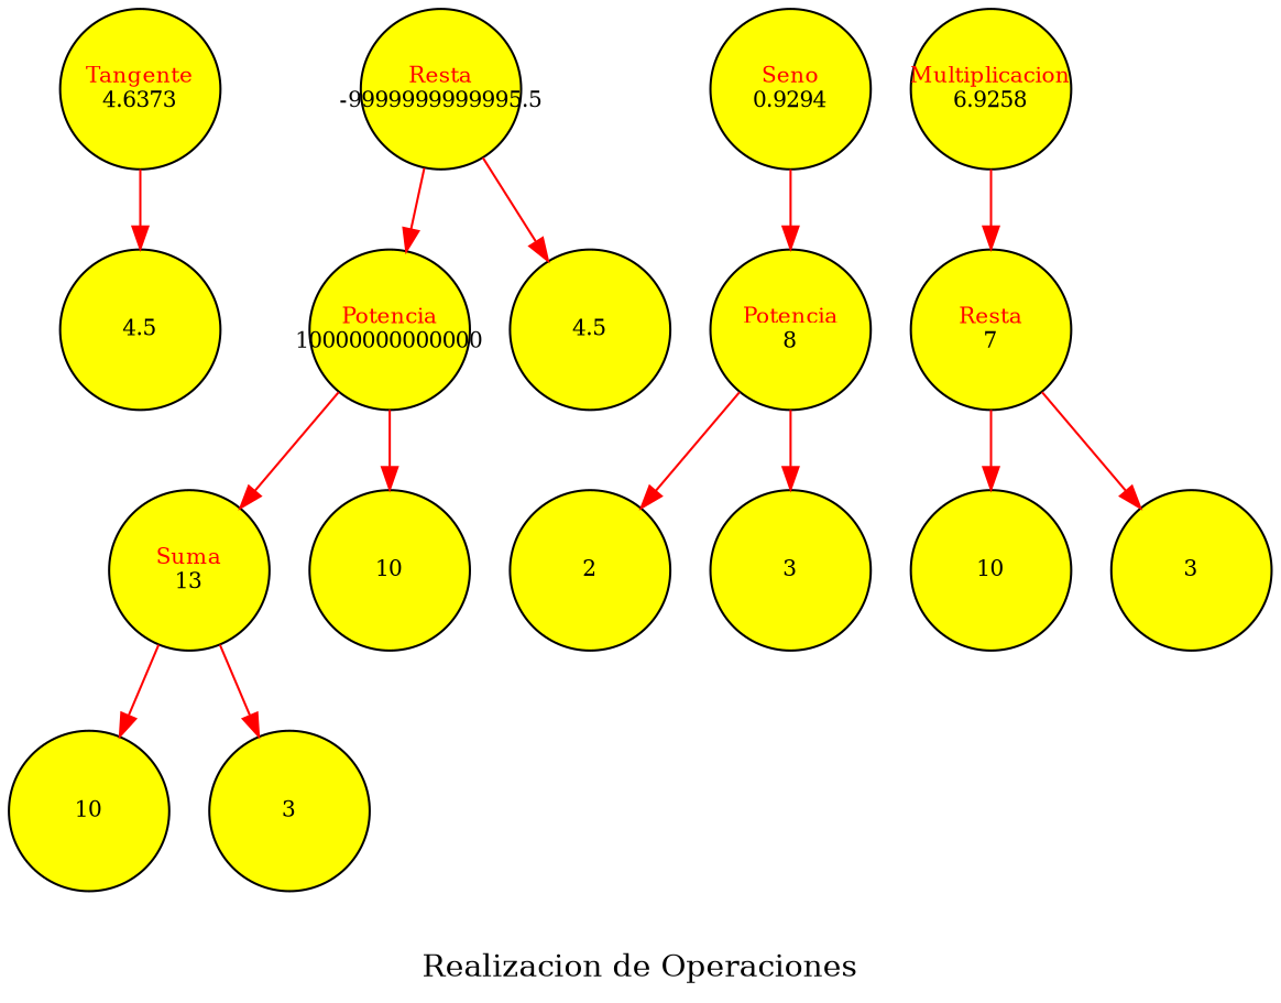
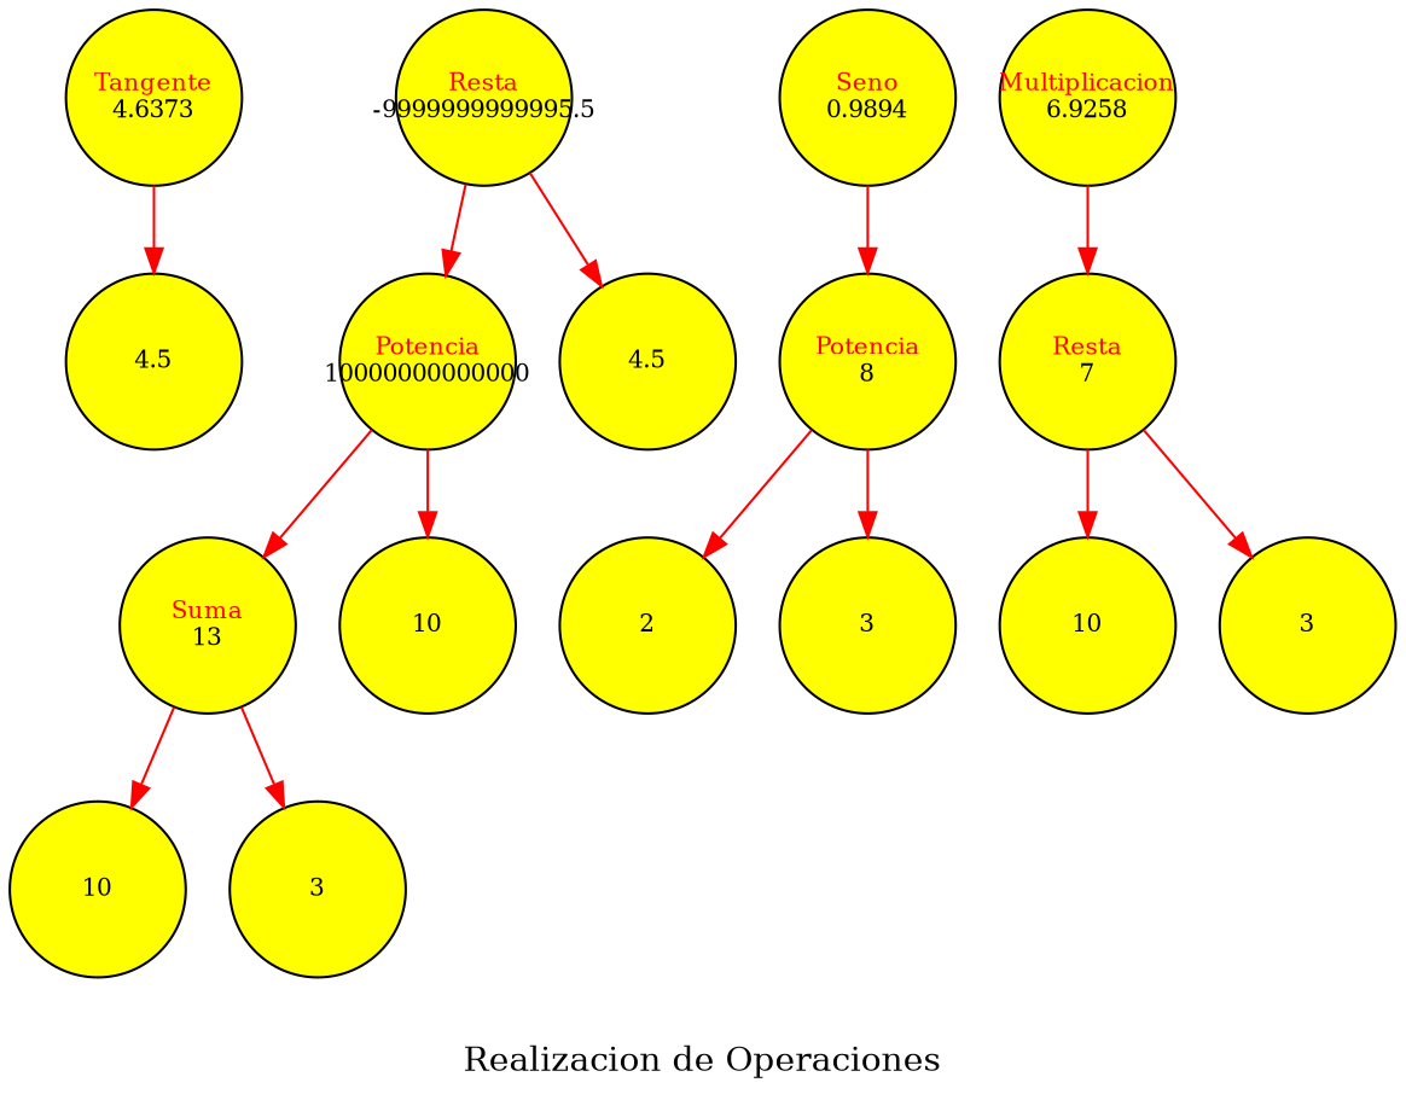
  digraph {
    label="Realizacion de Operaciones"
    node [color=black fillcolor=yellow fixedsize=true fontsize=10 shape=circle style=filled]
    edge [color=red]
    n1 [label=<<font color="red">Tangente</font><br/><font color="black">4.6373</font>> width=1]
    n2 [label=4.5 width=1]
    n3 [label=<<font color="red">Suma</font><br/><font color="black">13</font>> width=1]
    n4 [label=10 width=1]
    n5 [label=3 width=1]
    n6 [label=<<font color="red">Potencia</font><br/><font color="black">10000000000000</font>> width=1]
    n7 [label=10 width=1]
    n8 [label=<<font color="red">Resta</font><br/><font color="black">-9999999999995.5</font>> width=1]
    n9 [label=4.5 width=1]
    n10 [label=<<font color="red">Potencia</font><br/><font color="black">8</font>> width=1]
    n11 [label=2 width=1]
    n12 [label=3 width=1]
-   n13 [label=<<font color="red">Seno</font><br/><font color="black">0.9294</font>> width=1]
+   n13 [label=<<font color="red">Seno</font><br/><font color="black">0.9894</font>> width=1]
    n14 [label=<<font color="red">Resta</font><br/><font color="black">7</font>> width=1]
    n15 [label=10 width=1]
    n16 [label=3 width=1]
    n17 [label=<<font color="red">Multiplicacion</font><br/><font color="black">6.9258</font>> width=1]
    n1 -> n2
    n3 -> n4
    n3 -> n5
    n6 -> n3
    n6 -> n7
    n8 -> n6
    n8 -> n9
    n10 -> n11
    n10 -> n12
    n13 -> n10
    n14 -> n15
    n14 -> n16
    n17 -> n14
  }
